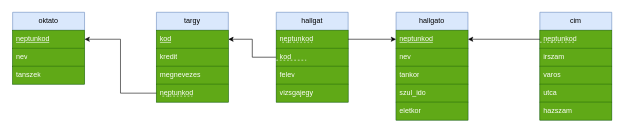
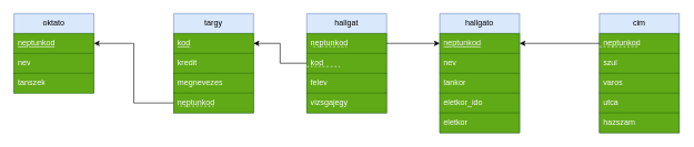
  <mxCell id="0" />
  <mxCell id="1" parent="0" />
  <mxCell id="2" value="oktato" style="swimlane;fontStyle=0;childLayout=stackLayout;horizontal=1;startSize=30;horizontalStack=0;resizeParent=1;resizeParentMax=0;resizeLast=0;collapsible=1;marginBottom=0;whiteSpace=wrap;html=1;fillColor=#dae8fc;strokeColor=#6c8ebf;" vertex="1" parent="1"><mxGeometry x="20" y="20" width="120" height="120" as="geometry" /></mxCell>
  <mxCell id="3" value="&lt;u&gt;neptunkod&lt;/u&gt;" style="text;strokeColor=#2D7600;fillColor=#60a917;align=left;verticalAlign=middle;spacingLeft=4;spacingRight=4;overflow=hidden;points=[[0,0.5],[1,0.5]];portConstraint=eastwest;rotatable=0;whiteSpace=wrap;html=1;fontColor=#ffffff;" vertex="1" parent="2"><mxGeometry y="30" width="120" height="30" as="geometry" /></mxCell>
  <mxCell id="4" value="nev" style="text;strokeColor=#2D7600;fillColor=#60a917;align=left;verticalAlign=middle;spacingLeft=4;spacingRight=4;overflow=hidden;points=[[0,0.5],[1,0.5]];portConstraint=eastwest;rotatable=0;whiteSpace=wrap;html=1;fontColor=#ffffff;" vertex="1" parent="2"><mxGeometry y="60" width="120" height="30" as="geometry" /></mxCell>
  <mxCell id="5" value="tanszek" style="text;strokeColor=#2D7600;fillColor=#60a917;align=left;verticalAlign=middle;spacingLeft=4;spacingRight=4;overflow=hidden;points=[[0,0.5],[1,0.5]];portConstraint=eastwest;rotatable=0;whiteSpace=wrap;html=1;fontColor=#ffffff;" vertex="1" parent="2"><mxGeometry y="90" width="120" height="30" as="geometry" /></mxCell>
  <mxCell id="6" value="targy" style="swimlane;fontStyle=0;childLayout=stackLayout;horizontal=1;startSize=30;horizontalStack=0;resizeParent=1;resizeParentMax=0;resizeLast=0;collapsible=1;marginBottom=0;whiteSpace=wrap;html=1;fillColor=#dae8fc;strokeColor=#6c8ebf;" vertex="1" parent="1"><mxGeometry x="260" y="20" width="120" height="150" as="geometry" /></mxCell>
  <mxCell id="7" value="&lt;u&gt;kod&lt;/u&gt;" style="text;strokeColor=#2D7600;fillColor=#60a917;align=left;verticalAlign=middle;spacingLeft=4;spacingRight=4;overflow=hidden;points=[[0,0.5],[1,0.5]];portConstraint=eastwest;rotatable=0;whiteSpace=wrap;html=1;fontColor=#ffffff;" vertex="1" parent="6"><mxGeometry y="30" width="120" height="30" as="geometry" /></mxCell>
  <mxCell id="8" value="kredit" style="text;strokeColor=#2D7600;fillColor=#60a917;align=left;verticalAlign=middle;spacingLeft=4;spacingRight=4;overflow=hidden;points=[[0,0.5],[1,0.5]];portConstraint=eastwest;rotatable=0;whiteSpace=wrap;html=1;fontColor=#ffffff;" vertex="1" parent="6"><mxGeometry y="60" width="120" height="30" as="geometry" /></mxCell>
  <mxCell id="9" value="megnevezes" style="text;strokeColor=#2D7600;fillColor=#60a917;align=left;verticalAlign=middle;spacingLeft=4;spacingRight=4;overflow=hidden;points=[[0,0.5],[1,0.5]];portConstraint=eastwest;rotatable=0;whiteSpace=wrap;html=1;fontColor=#ffffff;" vertex="1" parent="6"><mxGeometry y="90" width="120" height="30" as="geometry" /></mxCell>
  <mxCell id="10" value="neptunkod" style="text;strokeColor=#2D7600;fillColor=#60a917;align=left;verticalAlign=middle;spacingLeft=4;spacingRight=4;overflow=hidden;points=[[0,0.5],[1,0.5]];portConstraint=eastwest;rotatable=0;whiteSpace=wrap;html=1;fontColor=#ffffff;" vertex="1" parent="6"><mxGeometry y="120" width="120" height="30" as="geometry" /></mxCell>
  <mxCell id="11" value="" style="endArrow=none;dashed=1;html=1;rounded=0;strokeColor=#FFFFFF;" edge="1" parent="6"><mxGeometry width="50" height="50" relative="1" as="geometry"><mxPoint x="10" y="140" as="sourcePoint" /><mxPoint x="60" y="140" as="targetPoint" /></mxGeometry></mxCell>
  <mxCell id="12" value="hallgato" style="swimlane;fontStyle=0;childLayout=stackLayout;horizontal=1;startSize=30;horizontalStack=0;resizeParent=1;resizeParentMax=0;resizeLast=0;collapsible=1;marginBottom=0;whiteSpace=wrap;html=1;fillColor=#dae8fc;strokeColor=#6c8ebf;" vertex="1" parent="1"><mxGeometry x="660" y="20" width="120" height="180" as="geometry" /></mxCell>
  <mxCell id="13" value="&lt;u&gt;neptunkod&lt;/u&gt;" style="text;strokeColor=#2D7600;fillColor=#60a917;align=left;verticalAlign=middle;spacingLeft=4;spacingRight=4;overflow=hidden;points=[[0,0.5],[1,0.5]];portConstraint=eastwest;rotatable=0;whiteSpace=wrap;html=1;fontColor=#ffffff;" vertex="1" parent="12"><mxGeometry y="30" width="120" height="30" as="geometry" /></mxCell>
  <mxCell id="14" value="nev" style="text;strokeColor=#2D7600;fillColor=#60a917;align=left;verticalAlign=middle;spacingLeft=4;spacingRight=4;overflow=hidden;points=[[0,0.5],[1,0.5]];portConstraint=eastwest;rotatable=0;whiteSpace=wrap;html=1;fontColor=#ffffff;" vertex="1" parent="12"><mxGeometry y="60" width="120" height="30" as="geometry" /></mxCell>
  <mxCell id="15" value="tankor" style="text;strokeColor=#2D7600;fillColor=#60a917;align=left;verticalAlign=middle;spacingLeft=4;spacingRight=4;overflow=hidden;points=[[0,0.5],[1,0.5]];portConstraint=eastwest;rotatable=0;whiteSpace=wrap;html=1;fontColor=#ffffff;" vertex="1" parent="12"><mxGeometry y="90" width="120" height="30" as="geometry" /></mxCell>
- <mxCell id="16" value="szul_ido" style="text;strokeColor=#2D7600;fillColor=#60a917;align=left;verticalAlign=middle;spacingLeft=4;spacingRight=4;overflow=hidden;points=[[0,0.5],[1,0.5]];portConstraint=eastwest;rotatable=0;whiteSpace=wrap;html=1;fontColor=#ffffff;" vertex="1" parent="12"><mxGeometry y="120" width="120" height="30" as="geometry" /></mxCell>
+ <mxCell id="16" value="eletkor_ido" style="text;strokeColor=#2D7600;fillColor=#60a917;align=left;verticalAlign=middle;spacingLeft=4;spacingRight=4;overflow=hidden;points=[[0,0.5],[1,0.5]];portConstraint=eastwest;rotatable=0;whiteSpace=wrap;html=1;fontColor=#ffffff;" vertex="1" parent="12"><mxGeometry y="120" width="120" height="30" as="geometry" /></mxCell>
  <mxCell id="17" value="eletkor" style="text;strokeColor=#2D7600;fillColor=#60a917;align=left;verticalAlign=middle;spacingLeft=4;spacingRight=4;overflow=hidden;points=[[0,0.5],[1,0.5]];portConstraint=eastwest;rotatable=0;whiteSpace=wrap;html=1;fontColor=#ffffff;" vertex="1" parent="12"><mxGeometry y="150" width="120" height="30" as="geometry" /></mxCell>
  <mxCell id="18" value="cim" style="swimlane;fontStyle=0;childLayout=stackLayout;horizontal=1;startSize=30;horizontalStack=0;resizeParent=1;resizeParentMax=0;resizeLast=0;collapsible=1;marginBottom=0;whiteSpace=wrap;html=1;fillColor=#dae8fc;strokeColor=#6c8ebf;" vertex="1" parent="1"><mxGeometry x="900" y="20" width="120" height="180" as="geometry" /></mxCell>
  <mxCell id="19" value="neptunkod" style="text;strokeColor=#2D7600;fillColor=#60a917;align=left;verticalAlign=middle;spacingLeft=4;spacingRight=4;overflow=hidden;points=[[0,0.5],[1,0.5]];portConstraint=eastwest;rotatable=0;whiteSpace=wrap;html=1;fontColor=#ffffff;" vertex="1" parent="18"><mxGeometry y="30" width="120" height="30" as="geometry" /></mxCell>
  <mxCell id="20" value="" style="endArrow=none;dashed=1;html=1;rounded=0;fillColor=#f5f5f5;strokeColor=#FFFFFF;" edge="1" parent="18"><mxGeometry width="50" height="50" relative="1" as="geometry"><mxPoint y="50" as="sourcePoint" /><mxPoint x="60" y="50" as="targetPoint" /></mxGeometry></mxCell>
- <mxCell id="21" value="irszam" style="text;strokeColor=#2D7600;fillColor=#60a917;align=left;verticalAlign=middle;spacingLeft=4;spacingRight=4;overflow=hidden;points=[[0,0.5],[1,0.5]];portConstraint=eastwest;rotatable=0;whiteSpace=wrap;html=1;fontColor=#ffffff;" vertex="1" parent="18"><mxGeometry y="60" width="120" height="30" as="geometry" /></mxCell>
+ <mxCell id="21" value="szul" style="text;strokeColor=#2D7600;fillColor=#60a917;align=left;verticalAlign=middle;spacingLeft=4;spacingRight=4;overflow=hidden;points=[[0,0.5],[1,0.5]];portConstraint=eastwest;rotatable=0;whiteSpace=wrap;html=1;fontColor=#ffffff;" vertex="1" parent="18"><mxGeometry y="60" width="120" height="30" as="geometry" /></mxCell>
  <mxCell id="22" value="varos" style="text;strokeColor=#2D7600;fillColor=#60a917;align=left;verticalAlign=middle;spacingLeft=4;spacingRight=4;overflow=hidden;points=[[0,0.5],[1,0.5]];portConstraint=eastwest;rotatable=0;whiteSpace=wrap;html=1;fontColor=#ffffff;" vertex="1" parent="18"><mxGeometry y="90" width="120" height="30" as="geometry" /></mxCell>
  <mxCell id="23" value="utca" style="text;strokeColor=#2D7600;fillColor=#60a917;align=left;verticalAlign=middle;spacingLeft=4;spacingRight=4;overflow=hidden;points=[[0,0.5],[1,0.5]];portConstraint=eastwest;rotatable=0;whiteSpace=wrap;html=1;fontColor=#ffffff;" vertex="1" parent="18"><mxGeometry y="120" width="120" height="30" as="geometry" /></mxCell>
  <mxCell id="24" value="hazszam" style="text;strokeColor=#2D7600;fillColor=#60a917;align=left;verticalAlign=middle;spacingLeft=4;spacingRight=4;overflow=hidden;points=[[0,0.5],[1,0.5]];portConstraint=eastwest;rotatable=0;whiteSpace=wrap;html=1;fontColor=#ffffff;" vertex="1" parent="18"><mxGeometry y="150" width="120" height="30" as="geometry" /></mxCell>
  <mxCell id="25" style="edgeStyle=orthogonalEdgeStyle;rounded=0;orthogonalLoop=1;jettySize=auto;html=1;exitX=0;exitY=0.5;exitDx=0;exitDy=0;entryX=1;entryY=0.5;entryDx=0;entryDy=0;strokeColor=#0F0F0F;" edge="1" parent="1" source="10" target="3"><mxGeometry relative="1" as="geometry" /></mxCell>
  <mxCell id="26" style="edgeStyle=orthogonalEdgeStyle;rounded=0;orthogonalLoop=1;jettySize=auto;html=1;exitX=0;exitY=0.5;exitDx=0;exitDy=0;entryX=1;entryY=0.5;entryDx=0;entryDy=0;strokeColor=#000000;" edge="1" parent="1" source="27" target="7"><mxGeometry relative="1" as="geometry" /></mxCell>
  <mxCell id="27" value="hallgat" style="swimlane;fontStyle=0;childLayout=stackLayout;horizontal=1;startSize=30;horizontalStack=0;resizeParent=1;resizeParentMax=0;resizeLast=0;collapsible=1;marginBottom=0;whiteSpace=wrap;html=1;fillColor=#dae8fc;strokeColor=#6c8ebf;" vertex="1" parent="1"><mxGeometry x="460" y="20" width="120" height="150" as="geometry" /></mxCell>
  <mxCell id="28" value="neptunkod" style="text;strokeColor=#2D7600;fillColor=#60a917;align=left;verticalAlign=middle;spacingLeft=4;spacingRight=4;overflow=hidden;points=[[0,0.5],[1,0.5]];portConstraint=eastwest;rotatable=0;whiteSpace=wrap;html=1;fontColor=#ffffff;" vertex="1" parent="27"><mxGeometry y="30" width="120" height="30" as="geometry" /></mxCell>
  <mxCell id="29" value="" style="endArrow=none;dashed=1;html=1;rounded=0;strokeColor=#FCFCFC;" edge="1" parent="27"><mxGeometry width="50" height="50" relative="1" as="geometry"><mxPoint x="10" y="50" as="sourcePoint" /><mxPoint x="60" y="50" as="targetPoint" /></mxGeometry></mxCell>
  <mxCell id="30" value="kod" style="text;strokeColor=#2D7600;fillColor=#60a917;align=left;verticalAlign=middle;spacingLeft=4;spacingRight=4;overflow=hidden;points=[[0,0.5],[1,0.5]];portConstraint=eastwest;rotatable=0;whiteSpace=wrap;html=1;fontColor=#ffffff;" vertex="1" parent="27"><mxGeometry y="60" width="120" height="30" as="geometry" /></mxCell>
  <mxCell id="31" value="" style="endArrow=none;dashed=1;html=1;rounded=0;strokeColor=#FCFCFC;" edge="1" parent="27"><mxGeometry width="50" height="50" relative="1" as="geometry"><mxPoint y="80" as="sourcePoint" /><mxPoint x="50" y="80" as="targetPoint" /></mxGeometry></mxCell>
  <mxCell id="32" value="felev" style="text;strokeColor=#2D7600;fillColor=#60a917;align=left;verticalAlign=middle;spacingLeft=4;spacingRight=4;overflow=hidden;points=[[0,0.5],[1,0.5]];portConstraint=eastwest;rotatable=0;whiteSpace=wrap;html=1;fontColor=#ffffff;" vertex="1" parent="27"><mxGeometry y="90" width="120" height="30" as="geometry" /></mxCell>
  <mxCell id="33" value="vizsgajegy" style="text;strokeColor=#2D7600;fillColor=#60a917;align=left;verticalAlign=middle;spacingLeft=4;spacingRight=4;overflow=hidden;points=[[0,0.5],[1,0.5]];portConstraint=eastwest;rotatable=0;whiteSpace=wrap;html=1;fontColor=#ffffff;" vertex="1" parent="27"><mxGeometry y="120" width="120" height="30" as="geometry" /></mxCell>
  <mxCell id="34" style="edgeStyle=orthogonalEdgeStyle;rounded=0;orthogonalLoop=1;jettySize=auto;html=1;exitX=1;exitY=0.5;exitDx=0;exitDy=0;entryX=0;entryY=0.5;entryDx=0;entryDy=0;strokeColor=#000000;" edge="1" parent="1" source="28" target="13"><mxGeometry relative="1" as="geometry" /></mxCell>
  <mxCell id="35" style="edgeStyle=orthogonalEdgeStyle;rounded=0;orthogonalLoop=1;jettySize=auto;html=1;exitX=0;exitY=0.5;exitDx=0;exitDy=0;entryX=1;entryY=0.25;entryDx=0;entryDy=0;strokeColor=#000000;" edge="1" parent="1" source="19" target="12"><mxGeometry relative="1" as="geometry" /></mxCell>
